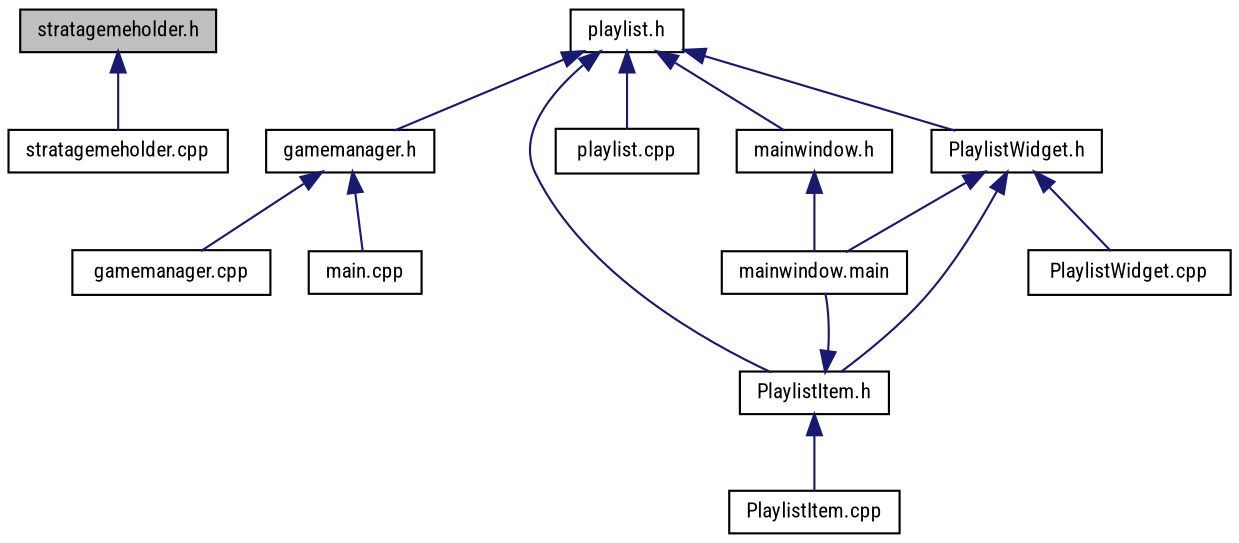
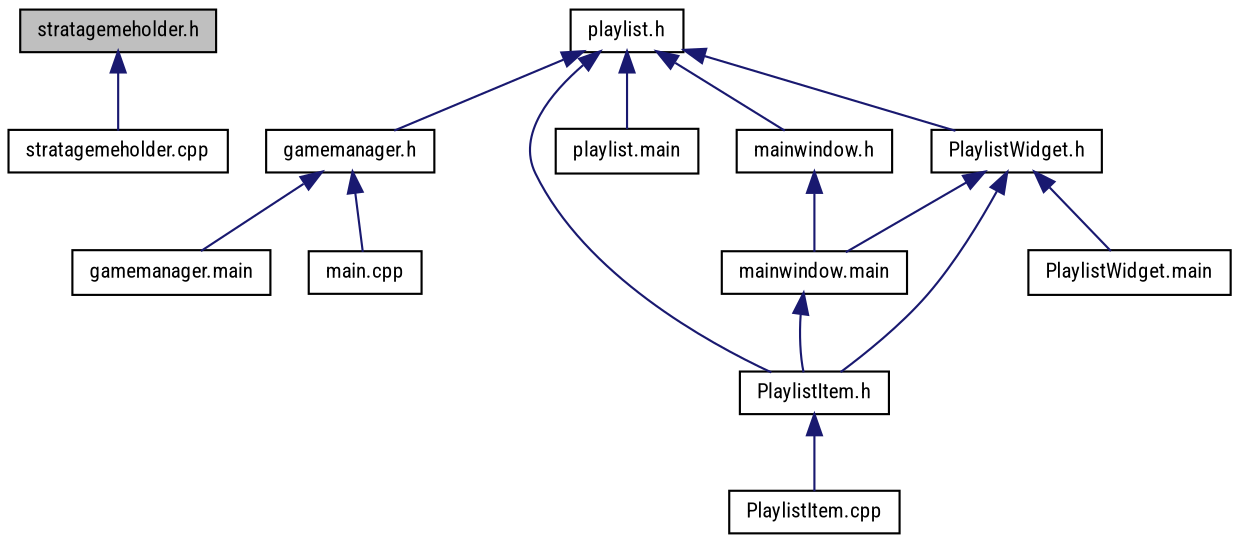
  digraph {
    fontname="Roboto Condensed"
    node [color=black fillcolor=white fontname="Roboto Condensed" fontsize=10 shape=record style=filled]
    edge [color=midnightblue dir=back fontname="Roboto Condensed" fontsize=10 labelfontname=Helvetica labelfontsize=10 style=solid]
    n1 [fillcolor=grey75 fontcolor=black height=0.2 label="stratagemeholder.h" width=0.4]
    n2 [height=0.2 label="stratagemeholder.cpp" width=0.4]
    n3 [height=0.2 label="playlist.h" width=0.4]
    n4 [height=0.2 label="gamemanager.h" width=0.4]
    n5 [height=0.2 label="mainwindow.h" width=0.4]
-   n6 [height=0.2 label="playlist.cpp" width=0.4]
+   n6 [height=0.2 label="playlist.main" width=0.4]
    n7 [height=0.2 label="PlaylistItem.h" width=0.4]
    n8 [height=0.2 label="PlaylistWidget.h" width=0.4]
-   n9 [height=0.2 label="gamemanager.cpp" width=0.4]
+   n9 [height=0.2 label="gamemanager.main" width=0.4]
    n10 [height=0.2 label="main.cpp" width=0.4]
    n11 [height=0.2 label="mainwindow.main" width=0.4]
    n12 [height=0.2 label="PlaylistItem.cpp" width=0.4]
-   n13 [height=0.2 label="PlaylistWidget.cpp" width=0.4]
+   n13 [height=0.2 label="PlaylistWidget.main" width=0.4]
    n1 -> n2
    n3 -> n4
    n3 -> n5
    n3 -> n6
    n3 -> n7
    n3 -> n8
    n4 -> n9
    n4 -> n10
    n5 -> n11
-   n7 -> n11
+   n11 -> n7
    n7 -> n12
    n8 -> n7
    n8 -> n11
    n8 -> n13
  }
